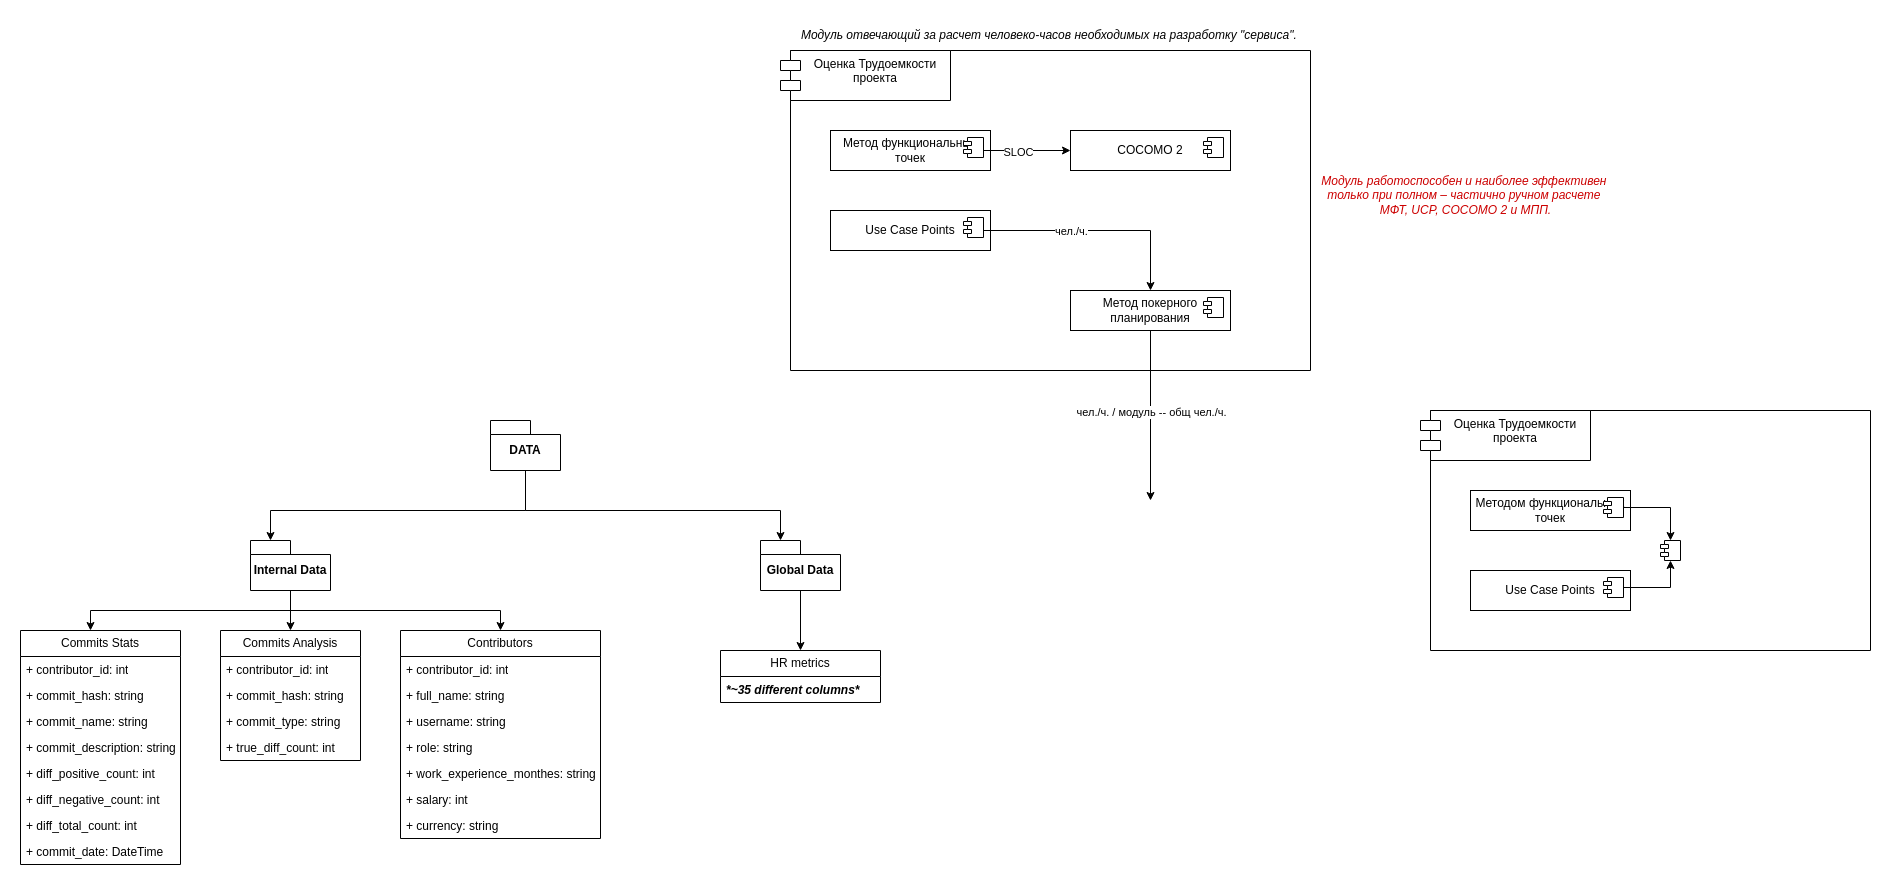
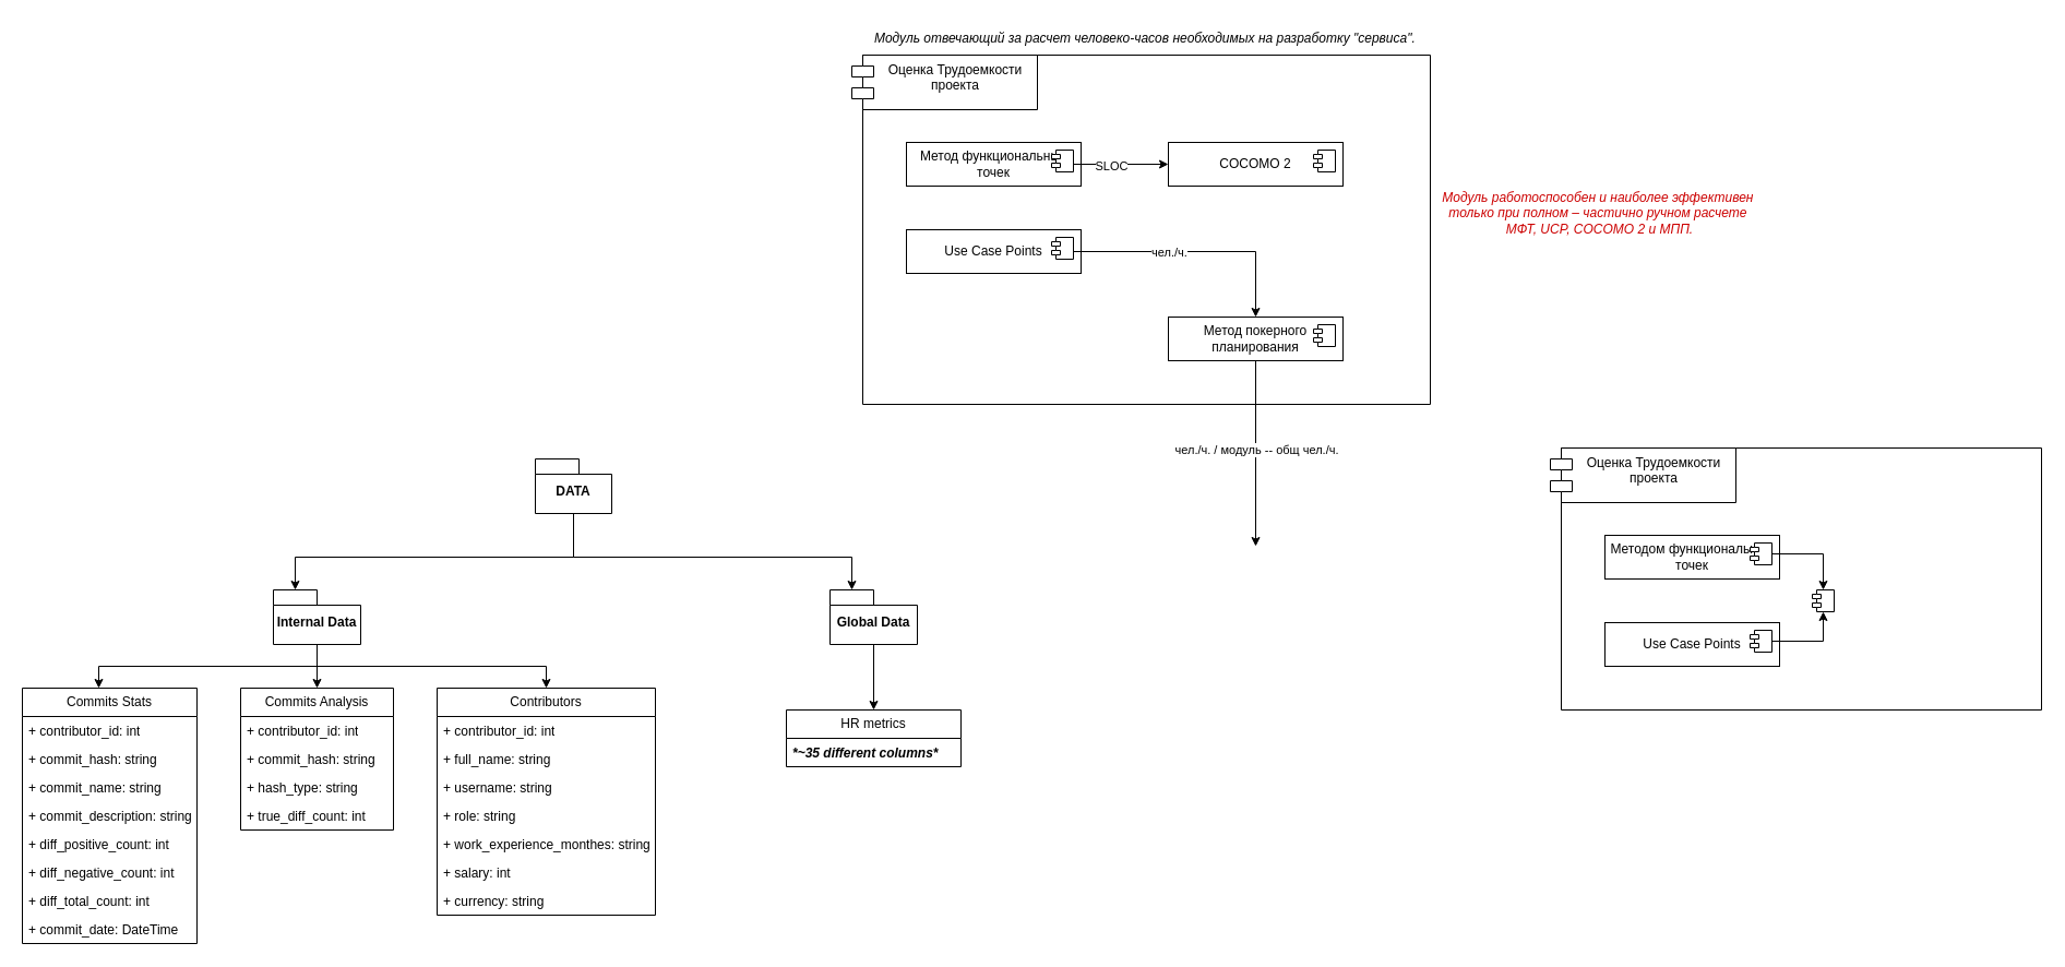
  <mxCell id="0" />
  <mxCell id="1" parent="0" />
  <mxCell id="2" value="" style="swimlane;startSize=0;" vertex="1" parent="1"><mxGeometry x="790" y="50" width="520" height="320" as="geometry" /></mxCell>
  <mxCell id="3" value="Оценка Трудоемкости проекта" style="shape=module;align=left;spacingLeft=20;align=center;verticalAlign=top;whiteSpace=wrap;html=1;" vertex="1" parent="2"><mxGeometry x="-10" width="170" height="50" as="geometry" /></mxCell>
  <mxCell id="4" value="Метод функциональных точек" style="html=1;dropTarget=0;whiteSpace=wrap;" vertex="1" parent="2"><mxGeometry x="40" y="80" width="160" height="40" as="geometry" /></mxCell>
  <mxCell id="5" value="" style="shape=module;jettyWidth=8;jettyHeight=4;" vertex="1" parent="4"><mxGeometry x="1" width="20" height="20" relative="1" as="geometry"><mxPoint x="-27" y="7" as="offset" /></mxGeometry></mxCell>
  <mxCell id="6" value="Use Case Points" style="html=1;dropTarget=0;whiteSpace=wrap;" vertex="1" parent="2"><mxGeometry x="40" y="160" width="160" height="40" as="geometry" /></mxCell>
  <mxCell id="7" value="" style="shape=module;jettyWidth=8;jettyHeight=4;" vertex="1" parent="6"><mxGeometry x="1" width="20" height="20" relative="1" as="geometry"><mxPoint x="-27" y="7" as="offset" /></mxGeometry></mxCell>
  <mxCell id="8" value="COCOMO 2" style="html=1;dropTarget=0;whiteSpace=wrap;" vertex="1" parent="2"><mxGeometry x="280" y="80" width="160" height="40" as="geometry" /></mxCell>
  <mxCell id="9" value="" style="shape=module;jettyWidth=8;jettyHeight=4;" vertex="1" parent="8"><mxGeometry x="1" width="20" height="20" relative="1" as="geometry"><mxPoint x="-27" y="7" as="offset" /></mxGeometry></mxCell>
  <mxCell id="10" style="edgeStyle=orthogonalEdgeStyle;rounded=0;orthogonalLoop=1;jettySize=auto;html=1;" edge="1" parent="2" source="13"><mxGeometry relative="1" as="geometry"><mxPoint x="360" y="450" as="targetPoint" /></mxGeometry></mxCell>
  <mxCell id="11" value="&lt;span style=&quot;color: rgba(0, 0, 0, 0); font-family: monospace; font-size: 0px; text-align: start; background-color: rgb(27, 29, 30);&quot;&gt;%3CmxGraphModel%3E%3Croot%3E%3CmxCell%20id%3D%220%22%2F%3E%3CmxCell%20id%3D%221%22%20parent%3D%220%22%2F%3E%3CmxCell%20id%3D%222%22%20style%3D%22edgeStyle%3DorthogonalEdgeStyle%3Brounded%3D0%3BorthogonalLoop%3D1%3BjettySize%3Dauto%3Bhtml%3D1%3BexitX%3D0%3BexitY%3D0%3BexitDx%3D0%3BexitDy%3D15%3BexitPerimeter%3D0%3B%22%20edge%3D%221%22%20parent%3D%221%22%3E%3CmxGeometry%20relative%3D%221%22%20as%3D%22geometry%22%3E%3CmxPoint%20x%3D%2220%22%20y%3D%22250%22%20as%3D%22targetPoint%22%2F%3E%3CmxPoint%20x%3D%2270%22%20y%3D%22175%22%20as%3D%22sourcePoint%22%2F%3E%3C%2FmxGeometry%3E%3C%2FmxCell%3E%3C%2Froot%3E%3C%2FmxGraphModel%3E&lt;/span&gt;&lt;span style=&quot;color: rgba(0, 0, 0, 0); font-family: monospace; font-size: 0px; text-align: start; background-color: rgb(27, 29, 30);&quot;&gt;%3CmxGraphModel%3E%3Croot%3E%3CmxCell%20id%3D%220%22%2F%3E%3CmxCell%20id%3D%221%22%20parent%3D%220%22%2F%3E%3CmxCell%20id%3D%222%22%20style%3D%22edgeStyle%3DorthogonalEdgeStyle%3Brounded%3D0%3BorthogonalLoop%3D1%3BjettySize%3Dauto%3Bhtml%3D1%3BexitX%3D0%3BexitY%3D0%3BexitDx%3D0%3BexitDy%3D15%3BexitPerimeter%3D0%3B%22%20edge%3D%221%22%20parent%3D%221%22%3E%3CmxGeometry%20relative%3D%221%22%20as%3D%22geometry%22%3E%3CmxPoint%20x%3D%2220%22%20y%3D%22250%22%20as%3D%22targetPoint%22%2F%3E%3CmxPoint%20x%3D%2270%22%20y%3D%22175%22%20as%3D%22sourcePoint%22%2F%3E%3C%2FmxGeometry%3E%3C%2FmxCell%3E%3C%2Froot%3E%3C%2FmxGraphModel%3Eыв&lt;/span&gt;" style="edgeLabel;html=1;align=center;verticalAlign=middle;resizable=0;points=[];" vertex="1" connectable="0" parent="10"><mxGeometry x="-0.018" relative="1" as="geometry"><mxPoint as="offset" /></mxGeometry></mxCell>
  <mxCell id="12" value="чел./ч. / модуль -- общ чел./ч." style="edgeLabel;html=1;align=center;verticalAlign=middle;resizable=0;points=[];" vertex="1" connectable="0" parent="10"><mxGeometry x="-0.045" relative="1" as="geometry"><mxPoint as="offset" /></mxGeometry></mxCell>
  <mxCell id="13" value="Метод покерного планирования" style="html=1;dropTarget=0;whiteSpace=wrap;" vertex="1" parent="2"><mxGeometry x="280" y="240" width="160" height="40" as="geometry" /></mxCell>
  <mxCell id="14" value="" style="shape=module;jettyWidth=8;jettyHeight=4;" vertex="1" parent="13"><mxGeometry x="1" width="20" height="20" relative="1" as="geometry"><mxPoint x="-27" y="7" as="offset" /></mxGeometry></mxCell>
  <mxCell id="15" style="edgeStyle=orthogonalEdgeStyle;rounded=0;orthogonalLoop=1;jettySize=auto;html=1;exitX=1;exitY=0.25;exitDx=0;exitDy=0;" edge="1" parent="2" source="5" target="8"><mxGeometry relative="1" as="geometry"><Array as="points"><mxPoint x="193" y="100" /></Array></mxGeometry></mxCell>
  <mxCell id="16" value="SLOC" style="edgeLabel;html=1;align=center;verticalAlign=middle;resizable=0;points=[];" vertex="1" connectable="0" parent="15"><mxGeometry x="-0.116" y="-1" relative="1" as="geometry"><mxPoint as="offset" /></mxGeometry></mxCell>
  <mxCell id="17" style="edgeStyle=orthogonalEdgeStyle;rounded=0;orthogonalLoop=1;jettySize=auto;html=1;exitX=1;exitY=0.5;exitDx=0;exitDy=0;" edge="1" parent="2" source="7" target="13"><mxGeometry relative="1" as="geometry"><Array as="points"><mxPoint x="193" y="180" /></Array></mxGeometry></mxCell>
  <mxCell id="18" value="чел./ч." style="edgeLabel;html=1;align=center;verticalAlign=middle;resizable=0;points=[];" vertex="1" connectable="0" parent="17"><mxGeometry x="-0.261" y="-2" relative="1" as="geometry"><mxPoint x="5" y="-2" as="offset" /></mxGeometry></mxCell>
  <mxCell id="19" value="" style="swimlane;startSize=0;" vertex="1" parent="1"><mxGeometry x="1430" y="410" width="440" height="240" as="geometry" /></mxCell>
  <mxCell id="20" value="Оценка Трудоемкости проекта" style="shape=module;align=left;spacingLeft=20;align=center;verticalAlign=top;whiteSpace=wrap;html=1;" vertex="1" parent="19"><mxGeometry x="-10" width="170" height="50" as="geometry" /></mxCell>
  <mxCell id="21" value="Методом функциональных точек" style="html=1;dropTarget=0;whiteSpace=wrap;" vertex="1" parent="19"><mxGeometry x="40" y="80" width="160" height="40" as="geometry" /></mxCell>
  <mxCell id="22" value="" style="shape=module;jettyWidth=8;jettyHeight=4;" vertex="1" parent="21"><mxGeometry x="1" width="20" height="20" relative="1" as="geometry"><mxPoint x="-27" y="7" as="offset" /></mxGeometry></mxCell>
  <mxCell id="23" value="Use Case Points" style="html=1;dropTarget=0;whiteSpace=wrap;" vertex="1" parent="19"><mxGeometry x="40" y="160" width="160" height="40" as="geometry" /></mxCell>
  <mxCell id="24" value="" style="shape=module;jettyWidth=8;jettyHeight=4;" vertex="1" parent="23"><mxGeometry x="1" width="20" height="20" relative="1" as="geometry"><mxPoint x="-27" y="7" as="offset" /></mxGeometry></mxCell>
  <mxCell id="25" value="" style="shape=module;jettyWidth=8;jettyHeight=4;" vertex="1" parent="19"><mxGeometry x="1" width="20" height="20" relative="1" as="geometry"><mxPoint x="-210" y="130" as="offset" /></mxGeometry></mxCell>
  <mxCell id="26" style="edgeStyle=orthogonalEdgeStyle;rounded=0;orthogonalLoop=1;jettySize=auto;html=1;exitX=1;exitY=0.5;exitDx=0;exitDy=0;entryX=0.5;entryY=1;entryDx=0;entryDy=0;" edge="1" parent="19" source="24" target="25"><mxGeometry relative="1" as="geometry" /></mxCell>
  <mxCell id="27" style="edgeStyle=orthogonalEdgeStyle;rounded=0;orthogonalLoop=1;jettySize=auto;html=1;exitX=1;exitY=0.5;exitDx=0;exitDy=0;entryX=0.5;entryY=0;entryDx=0;entryDy=0;" edge="1" parent="19" source="22" target="25"><mxGeometry relative="1" as="geometry" /></mxCell>
  <mxCell id="28" value="DATA" style="shape=folder;fontStyle=1;spacingTop=10;tabWidth=40;tabHeight=14;tabPosition=left;html=1;whiteSpace=wrap;" vertex="1" parent="1"><mxGeometry x="490" y="420" width="70" height="50" as="geometry" /></mxCell>
  <mxCell id="29" style="edgeStyle=orthogonalEdgeStyle;rounded=0;orthogonalLoop=1;jettySize=auto;html=1;" edge="1" parent="1" source="32" target="46"><mxGeometry relative="1" as="geometry" /></mxCell>
  <mxCell id="30" style="edgeStyle=orthogonalEdgeStyle;rounded=0;orthogonalLoop=1;jettySize=auto;html=1;" edge="1" parent="1" source="32" target="37"><mxGeometry relative="1" as="geometry"><Array as="points"><mxPoint x="290" y="610" /><mxPoint x="90" y="610" /></Array></mxGeometry></mxCell>
  <mxCell id="31" style="edgeStyle=orthogonalEdgeStyle;rounded=0;orthogonalLoop=1;jettySize=auto;html=1;" edge="1" parent="1" source="32" target="51"><mxGeometry relative="1" as="geometry"><Array as="points"><mxPoint x="290" y="610" /><mxPoint x="500" y="610" /></Array></mxGeometry></mxCell>
  <mxCell id="32" value="Internal Data" style="shape=folder;fontStyle=1;spacingTop=10;tabWidth=40;tabHeight=14;tabPosition=left;html=1;whiteSpace=wrap;" vertex="1" parent="1"><mxGeometry x="250" y="540" width="80" height="50" as="geometry" /></mxCell>
  <mxCell id="33" style="edgeStyle=orthogonalEdgeStyle;rounded=0;orthogonalLoop=1;jettySize=auto;html=1;" edge="1" parent="1" source="34" target="59"><mxGeometry relative="1" as="geometry" /></mxCell>
  <mxCell id="34" value="Global Data" style="shape=folder;fontStyle=1;spacingTop=10;tabWidth=40;tabHeight=14;tabPosition=left;html=1;whiteSpace=wrap;" vertex="1" parent="1"><mxGeometry x="760" y="540" width="80" height="50" as="geometry" /></mxCell>
  <mxCell id="35" style="edgeStyle=orthogonalEdgeStyle;rounded=0;orthogonalLoop=1;jettySize=auto;html=1;entryX=0;entryY=0;entryDx=20;entryDy=0;entryPerimeter=0;" edge="1" parent="1" source="28" target="32"><mxGeometry relative="1" as="geometry"><Array as="points"><mxPoint x="525" y="510" /><mxPoint x="270" y="510" /></Array></mxGeometry></mxCell>
  <mxCell id="36" style="edgeStyle=orthogonalEdgeStyle;rounded=0;orthogonalLoop=1;jettySize=auto;html=1;entryX=0;entryY=0;entryDx=20;entryDy=0;entryPerimeter=0;" edge="1" parent="1" source="28" target="34"><mxGeometry relative="1" as="geometry"><Array as="points"><mxPoint x="525" y="510" /><mxPoint x="780" y="510" /></Array></mxGeometry></mxCell>
  <mxCell id="37" value="Commits Stats" style="swimlane;fontStyle=0;childLayout=stackLayout;horizontal=1;startSize=26;fillColor=none;horizontalStack=0;resizeParent=1;resizeParentMax=0;resizeLast=0;collapsible=1;marginBottom=0;whiteSpace=wrap;html=1;" vertex="1" parent="1"><mxGeometry x="20" y="630" width="160" height="234" as="geometry" /></mxCell>
  <mxCell id="38" value="+ contributor_id: int" style="text;strokeColor=none;fillColor=none;align=left;verticalAlign=top;spacingLeft=4;spacingRight=4;overflow=hidden;rotatable=0;points=[[0,0.5],[1,0.5]];portConstraint=eastwest;whiteSpace=wrap;html=1;" vertex="1" parent="37"><mxGeometry y="26" width="160" height="26" as="geometry" /></mxCell>
  <mxCell id="39" value="+ commit_hash: string" style="text;strokeColor=none;fillColor=none;align=left;verticalAlign=top;spacingLeft=4;spacingRight=4;overflow=hidden;rotatable=0;points=[[0,0.5],[1,0.5]];portConstraint=eastwest;whiteSpace=wrap;html=1;" vertex="1" parent="37"><mxGeometry y="52" width="160" height="26" as="geometry" /></mxCell>
  <mxCell id="40" value="+ commit_name: string" style="text;strokeColor=none;fillColor=none;align=left;verticalAlign=top;spacingLeft=4;spacingRight=4;overflow=hidden;rotatable=0;points=[[0,0.5],[1,0.5]];portConstraint=eastwest;whiteSpace=wrap;html=1;" vertex="1" parent="37"><mxGeometry y="78" width="160" height="26" as="geometry" /></mxCell>
  <mxCell id="41" value="+ commit_description: string" style="text;strokeColor=none;fillColor=none;align=left;verticalAlign=top;spacingLeft=4;spacingRight=4;overflow=hidden;rotatable=0;points=[[0,0.5],[1,0.5]];portConstraint=eastwest;whiteSpace=wrap;html=1;" vertex="1" parent="37"><mxGeometry y="104" width="160" height="26" as="geometry" /></mxCell>
  <mxCell id="42" value="+ diff_positive_count: int" style="text;strokeColor=none;fillColor=none;align=left;verticalAlign=top;spacingLeft=4;spacingRight=4;overflow=hidden;rotatable=0;points=[[0,0.5],[1,0.5]];portConstraint=eastwest;whiteSpace=wrap;html=1;" vertex="1" parent="37"><mxGeometry y="130" width="160" height="26" as="geometry" /></mxCell>
  <mxCell id="43" value="+ diff_negative_count: int" style="text;strokeColor=none;fillColor=none;align=left;verticalAlign=top;spacingLeft=4;spacingRight=4;overflow=hidden;rotatable=0;points=[[0,0.5],[1,0.5]];portConstraint=eastwest;whiteSpace=wrap;html=1;" vertex="1" parent="37"><mxGeometry y="156" width="160" height="26" as="geometry" /></mxCell>
  <mxCell id="44" value="+ diff_total_count: int" style="text;strokeColor=none;fillColor=none;align=left;verticalAlign=top;spacingLeft=4;spacingRight=4;overflow=hidden;rotatable=0;points=[[0,0.5],[1,0.5]];portConstraint=eastwest;whiteSpace=wrap;html=1;" vertex="1" parent="37"><mxGeometry y="182" width="160" height="26" as="geometry" /></mxCell>
  <mxCell id="45" value="+ commit_date: DateTime" style="text;strokeColor=none;fillColor=none;align=left;verticalAlign=top;spacingLeft=4;spacingRight=4;overflow=hidden;rotatable=0;points=[[0,0.5],[1,0.5]];portConstraint=eastwest;whiteSpace=wrap;html=1;" vertex="1" parent="37"><mxGeometry y="208" width="160" height="26" as="geometry" /></mxCell>
  <mxCell id="46" value="Commits Analysis" style="swimlane;fontStyle=0;childLayout=stackLayout;horizontal=1;startSize=26;fillColor=none;horizontalStack=0;resizeParent=1;resizeParentMax=0;resizeLast=0;collapsible=1;marginBottom=0;whiteSpace=wrap;html=1;" vertex="1" parent="1"><mxGeometry x="220" y="630" width="140" height="130" as="geometry" /></mxCell>
  <mxCell id="47" value="+ contributor_id: int" style="text;strokeColor=none;fillColor=none;align=left;verticalAlign=top;spacingLeft=4;spacingRight=4;overflow=hidden;rotatable=0;points=[[0,0.5],[1,0.5]];portConstraint=eastwest;whiteSpace=wrap;html=1;" vertex="1" parent="46"><mxGeometry y="26" width="140" height="26" as="geometry" /></mxCell>
  <mxCell id="48" value="+ commit_hash: string" style="text;strokeColor=none;fillColor=none;align=left;verticalAlign=top;spacingLeft=4;spacingRight=4;overflow=hidden;rotatable=0;points=[[0,0.5],[1,0.5]];portConstraint=eastwest;whiteSpace=wrap;html=1;" vertex="1" parent="46"><mxGeometry y="52" width="140" height="26" as="geometry" /></mxCell>
- <mxCell id="49" value="+ commit_type: string" style="text;strokeColor=none;fillColor=none;align=left;verticalAlign=top;spacingLeft=4;spacingRight=4;overflow=hidden;rotatable=0;points=[[0,0.5],[1,0.5]];portConstraint=eastwest;whiteSpace=wrap;html=1;" vertex="1" parent="46"><mxGeometry y="78" width="140" height="26" as="geometry" /></mxCell>
+ <mxCell id="49" value="+ hash_type: string" style="text;strokeColor=none;fillColor=none;align=left;verticalAlign=top;spacingLeft=4;spacingRight=4;overflow=hidden;rotatable=0;points=[[0,0.5],[1,0.5]];portConstraint=eastwest;whiteSpace=wrap;html=1;" vertex="1" parent="46"><mxGeometry y="78" width="140" height="26" as="geometry" /></mxCell>
  <mxCell id="50" value="+ true_diff_count: int" style="text;strokeColor=none;fillColor=none;align=left;verticalAlign=top;spacingLeft=4;spacingRight=4;overflow=hidden;rotatable=0;points=[[0,0.5],[1,0.5]];portConstraint=eastwest;whiteSpace=wrap;html=1;" vertex="1" parent="46"><mxGeometry y="104" width="140" height="26" as="geometry" /></mxCell>
  <mxCell id="51" value="Contributors" style="swimlane;fontStyle=0;childLayout=stackLayout;horizontal=1;startSize=26;fillColor=none;horizontalStack=0;resizeParent=1;resizeParentMax=0;resizeLast=0;collapsible=1;marginBottom=0;whiteSpace=wrap;html=1;" vertex="1" parent="1"><mxGeometry x="400" y="630" width="200" height="208" as="geometry" /></mxCell>
  <mxCell id="52" value="+ contributor_id: int" style="text;strokeColor=none;fillColor=none;align=left;verticalAlign=top;spacingLeft=4;spacingRight=4;overflow=hidden;rotatable=0;points=[[0,0.5],[1,0.5]];portConstraint=eastwest;whiteSpace=wrap;html=1;" vertex="1" parent="51"><mxGeometry y="26" width="200" height="26" as="geometry" /></mxCell>
  <mxCell id="53" value="+ full_name: string" style="text;strokeColor=none;fillColor=none;align=left;verticalAlign=top;spacingLeft=4;spacingRight=4;overflow=hidden;rotatable=0;points=[[0,0.5],[1,0.5]];portConstraint=eastwest;whiteSpace=wrap;html=1;" vertex="1" parent="51"><mxGeometry y="52" width="200" height="26" as="geometry" /></mxCell>
  <mxCell id="54" value="+ username: string" style="text;strokeColor=none;fillColor=none;align=left;verticalAlign=top;spacingLeft=4;spacingRight=4;overflow=hidden;rotatable=0;points=[[0,0.5],[1,0.5]];portConstraint=eastwest;whiteSpace=wrap;html=1;" vertex="1" parent="51"><mxGeometry y="78" width="200" height="26" as="geometry" /></mxCell>
  <mxCell id="55" value="+ role: string" style="text;strokeColor=none;fillColor=none;align=left;verticalAlign=top;spacingLeft=4;spacingRight=4;overflow=hidden;rotatable=0;points=[[0,0.5],[1,0.5]];portConstraint=eastwest;whiteSpace=wrap;html=1;" vertex="1" parent="51"><mxGeometry y="104" width="200" height="26" as="geometry" /></mxCell>
  <mxCell id="56" value="+ work_experience_monthes: string" style="text;strokeColor=none;fillColor=none;align=left;verticalAlign=top;spacingLeft=4;spacingRight=4;overflow=hidden;rotatable=0;points=[[0,0.5],[1,0.5]];portConstraint=eastwest;whiteSpace=wrap;html=1;" vertex="1" parent="51"><mxGeometry y="130" width="200" height="26" as="geometry" /></mxCell>
  <mxCell id="57" value="+ salary: int" style="text;strokeColor=none;fillColor=none;align=left;verticalAlign=top;spacingLeft=4;spacingRight=4;overflow=hidden;rotatable=0;points=[[0,0.5],[1,0.5]];portConstraint=eastwest;whiteSpace=wrap;html=1;" vertex="1" parent="51"><mxGeometry y="156" width="200" height="26" as="geometry" /></mxCell>
  <mxCell id="58" value="+ currency: string" style="text;strokeColor=none;fillColor=none;align=left;verticalAlign=top;spacingLeft=4;spacingRight=4;overflow=hidden;rotatable=0;points=[[0,0.5],[1,0.5]];portConstraint=eastwest;whiteSpace=wrap;html=1;" vertex="1" parent="51"><mxGeometry y="182" width="200" height="26" as="geometry" /></mxCell>
  <mxCell id="59" value="HR metrics" style="swimlane;fontStyle=0;childLayout=stackLayout;horizontal=1;startSize=26;fillColor=none;horizontalStack=0;resizeParent=1;resizeParentMax=0;resizeLast=0;collapsible=1;marginBottom=0;whiteSpace=wrap;html=1;" vertex="1" parent="1"><mxGeometry x="720" y="650" width="160" height="52" as="geometry" /></mxCell>
  <mxCell id="60" value="&lt;b&gt;&lt;i&gt;*~35 different columns*&lt;/i&gt;&lt;/b&gt;" style="text;strokeColor=none;fillColor=none;align=left;verticalAlign=top;spacingLeft=4;spacingRight=4;overflow=hidden;rotatable=0;points=[[0,0.5],[1,0.5]];portConstraint=eastwest;whiteSpace=wrap;html=1;" vertex="1" parent="59"><mxGeometry y="26" width="160" height="26" as="geometry" /></mxCell>
  <mxCell id="61" value="&lt;i&gt;Модуль отвечающий за расчет человеко-часов необходимых на разработку &quot;сервиса&quot;.&amp;nbsp;&lt;/i&gt;" style="text;html=1;align=center;verticalAlign=middle;resizable=0;points=[];autosize=1;strokeColor=none;fillColor=none;" vertex="1" parent="1"><mxGeometry x="790" y="20" width="520" height="30" as="geometry" /></mxCell>
  <mxCell id="62" value="&lt;i&gt;&lt;font style=&quot;color: rgb(204, 0, 0);&quot;&gt;Модуль работоспособен и наиболее эффективен&amp;nbsp;&lt;/font&gt;&lt;/i&gt;&lt;div&gt;&lt;font style=&quot;color: rgb(204, 0, 0);&quot;&gt;&lt;i&gt;только при полном&amp;nbsp;&lt;/i&gt;&lt;span style=&quot;background-color: transparent;&quot;&gt;&lt;i&gt;–&lt;/i&gt;&lt;/span&gt;&lt;i style=&quot;background-color: transparent;&quot;&gt;&amp;nbsp;частично ручном расчете&amp;nbsp;&lt;/i&gt;&lt;/font&gt;&lt;/div&gt;&lt;div&gt;&lt;i style=&quot;background-color: transparent;&quot;&gt;&lt;font style=&quot;color: rgb(204, 0, 0);&quot;&gt;МФТ, UCP, COCOMO 2 и МПП.&lt;/font&gt;&lt;/i&gt;&lt;/div&gt;" style="text;html=1;align=center;verticalAlign=middle;resizable=0;points=[];autosize=1;strokeColor=none;fillColor=none;" vertex="1" parent="1"><mxGeometry x="1310" y="165" width="310" height="60" as="geometry" /></mxCell>
